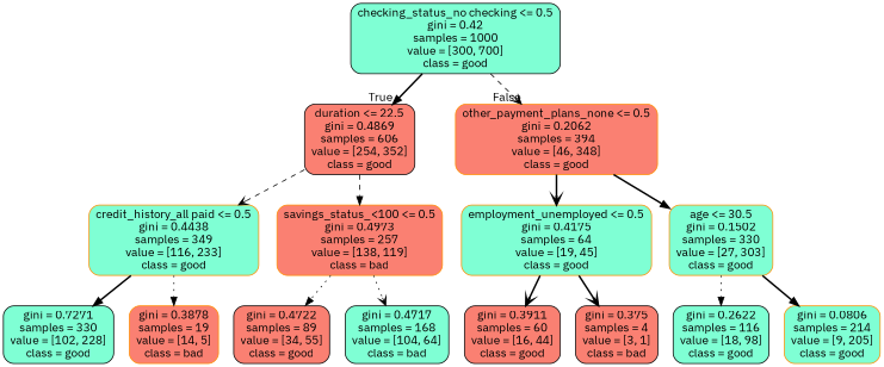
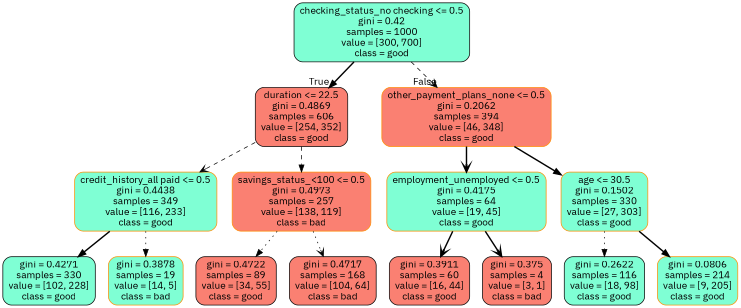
  digraph {
    fontname="IBM Plex Sans"
    node [color=black fillcolor=aquamarine fontname="IBM Plex Sans" shape=box style="filled, rounded"]
    edge [arrowhead=normal fontname="IBM Plex Sans" style=bold]
    n1 [label="checking_status_no checking <= 0.5\ngini = 0.42\nsamples = 1000\nvalue = [300, 700]\nclass = good"]
    n2 [fillcolor=salmon label="duration <= 22.5\ngini = 0.4869\nsamples = 606\nvalue = [254, 352]\nclass = good"]
    n3 [color=darkorange fillcolor=salmon label="other_payment_plans_none <= 0.5\ngini = 0.2062\nsamples = 394\nvalue = [46, 348]\nclass = good"]
    n4 [color=darkorange label="credit_history_all paid <= 0.5\ngini = 0.4438\nsamples = 349\nvalue = [116, 233]\nclass = good"]
    n5 [color=darkorange fillcolor=salmon label="savings_status_<100 <= 0.5\ngini = 0.4973\nsamples = 257\nvalue = [138, 119]\nclass = bad"]
    n6 [color=darkorange label="employment_unemployed <= 0.5\ngini = 0.4175\nsamples = 64\nvalue = [19, 45]\nclass = good"]
    n7 [color=darkorange label="age <= 30.5\ngini = 0.1502\nsamples = 330\nvalue = [27, 303]\nclass = good"]
-   n8 [label="gini = 0.7271\nsamples = 330\nvalue = [102, 228]\nclass = good"]
-   n9 [color=darkorange fillcolor=salmon label="gini = 0.3878\nsamples = 19\nvalue = [14, 5]\nclass = bad"]
+   n8 [label="gini = 0.4271\nsamples = 330\nvalue = [102, 228]\nclass = good"]
+   n9 [color=darkorange label="gini = 0.3878\nsamples = 19\nvalue = [14, 5]\nclass = bad"]
    n10 [fillcolor=salmon label="gini = 0.4722\nsamples = 89\nvalue = [34, 55]\nclass = good"]
-   n11 [label="gini = 0.4717\nsamples = 168\nvalue = [104, 64]\nclass = bad"]
+   n11 [fillcolor=salmon label="gini = 0.4717\nsamples = 168\nvalue = [104, 64]\nclass = bad"]
    n12 [fillcolor=salmon label="gini = 0.3911\nsamples = 60\nvalue = [16, 44]\nclass = good"]
    n13 [fillcolor=salmon label="gini = 0.375\nsamples = 4\nvalue = [3, 1]\nclass = bad"]
    n14 [label="gini = 0.2622\nsamples = 116\nvalue = [18, 98]\nclass = good"]
    n15 [color=darkorange label="gini = 0.0806\nsamples = 214\nvalue = [9, 205]\nclass = good"]
    n1 -> n2 [headlabel=True labelangle=45 labeldistance=2.5]
    n1 -> n3 [arrowhead=vee headlabel=False labelangle=-45 labeldistance=2.5 style=dashed]
    n2 -> n4 [arrowhead=vee style=dashed]
    n2 -> n5 [style=dashed]
    n3 -> n6 [arrowhead=vee]
    n3 -> n7
    n4 -> n8
    n4 -> n9 [style=dotted]
    n5 -> n10 [style=dotted]
    n5 -> n11 [arrowhead=vee style=dotted]
    n6 -> n12 [arrowhead=vee]
    n6 -> n13 [arrowhead=vee]
    n7 -> n14 [style=dotted]
    n7 -> n15
  }
